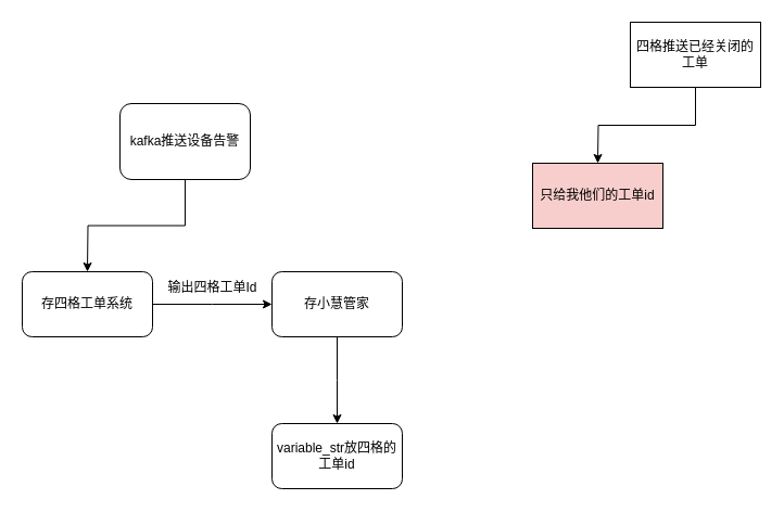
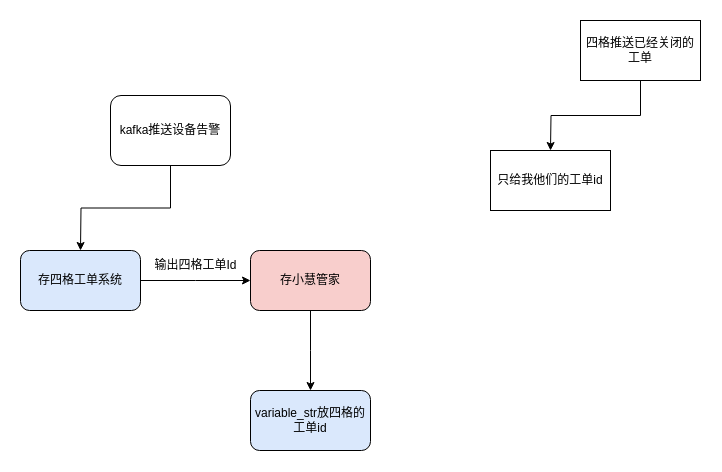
  <mxCell id="0" />
  <mxCell id="1" parent="0" />
  <mxCell id="2" style="edgeStyle=orthogonalEdgeStyle;rounded=0;orthogonalLoop=1;jettySize=auto;html=1;exitX=0.5;exitY=1;exitDx=0;exitDy=0;" edge="1" parent="1" source="3"><mxGeometry relative="1" as="geometry"><mxPoint x="80" y="250" as="targetPoint" /></mxGeometry></mxCell>
  <mxCell id="3" value="kafka推送设备告警" style="rounded=1;whiteSpace=wrap;html=1;" vertex="1" parent="1"><mxGeometry x="110" y="95" width="120" height="70" as="geometry" /></mxCell>
  <mxCell id="4" style="edgeStyle=orthogonalEdgeStyle;rounded=0;orthogonalLoop=1;jettySize=auto;html=1;exitX=1;exitY=0.5;exitDx=0;exitDy=0;" edge="1" parent="1" source="5"><mxGeometry relative="1" as="geometry"><mxPoint x="250" y="280" as="targetPoint" /></mxGeometry></mxCell>
- <mxCell id="5" value="存四格工单系统" style="rounded=1;whiteSpace=wrap;html=1;" vertex="1" parent="1"><mxGeometry x="20" y="250" width="120" height="60" as="geometry" /></mxCell>
+ <mxCell id="5" value="存四格工单系统" style="rounded=1;whiteSpace=wrap;html=1;fillColor=#dae8fc;" vertex="1" parent="1"><mxGeometry x="20" y="250" width="120" height="60" as="geometry" /></mxCell>
  <mxCell id="6" value="输出四格工单Id" style="text;html=1;align=center;verticalAlign=middle;resizable=0;points=[];autosize=1;strokeColor=none;fillColor=none;" vertex="1" parent="1"><mxGeometry x="140" y="250" width="110" height="30" as="geometry" /></mxCell>
  <mxCell id="7" style="edgeStyle=orthogonalEdgeStyle;rounded=0;orthogonalLoop=1;jettySize=auto;html=1;exitX=0.5;exitY=1;exitDx=0;exitDy=0;" edge="1" parent="1" source="8"><mxGeometry relative="1" as="geometry"><mxPoint x="310" y="390" as="targetPoint" /></mxGeometry></mxCell>
- <mxCell id="8" value="存小慧管家" style="rounded=1;whiteSpace=wrap;html=1;" vertex="1" parent="1"><mxGeometry x="250" y="250" width="120" height="60" as="geometry" /></mxCell>
- <mxCell id="9" value="variable_str放四格的工单id" style="rounded=1;whiteSpace=wrap;html=1;" vertex="1" parent="1"><mxGeometry x="250" y="390" width="120" height="60" as="geometry" /></mxCell>
+ <mxCell id="8" value="存小慧管家" style="rounded=1;whiteSpace=wrap;html=1;fillColor=#f8cecc;" vertex="1" parent="1"><mxGeometry x="250" y="250" width="120" height="60" as="geometry" /></mxCell>
+ <mxCell id="9" value="variable_str放四格的工单id" style="rounded=1;whiteSpace=wrap;html=1;fillColor=#dae8fc;" vertex="1" parent="1"><mxGeometry x="250" y="390" width="120" height="60" as="geometry" /></mxCell>
  <mxCell id="10" style="edgeStyle=orthogonalEdgeStyle;rounded=0;orthogonalLoop=1;jettySize=auto;html=1;exitX=0.5;exitY=1;exitDx=0;exitDy=0;" edge="1" parent="1" source="11"><mxGeometry relative="1" as="geometry"><mxPoint x="550" y="150" as="targetPoint" /></mxGeometry></mxCell>
  <mxCell id="11" value="四格推送已经关闭的工单" style="whiteSpace=wrap;html=1;" vertex="1" parent="1"><mxGeometry x="580" y="20" width="120" height="60" as="geometry" /></mxCell>
- <mxCell id="12" value="只给我他们的工单id" style="rounded=0;whiteSpace=wrap;html=1;fillColor=#f8cecc;" vertex="1" parent="1"><mxGeometry x="490" y="150" width="120" height="60" as="geometry" /></mxCell>
+ <mxCell id="12" value="只给我他们的工单id" style="rounded=0;whiteSpace=wrap;html=1;" vertex="1" parent="1"><mxGeometry x="490" y="150" width="120" height="60" as="geometry" /></mxCell>
